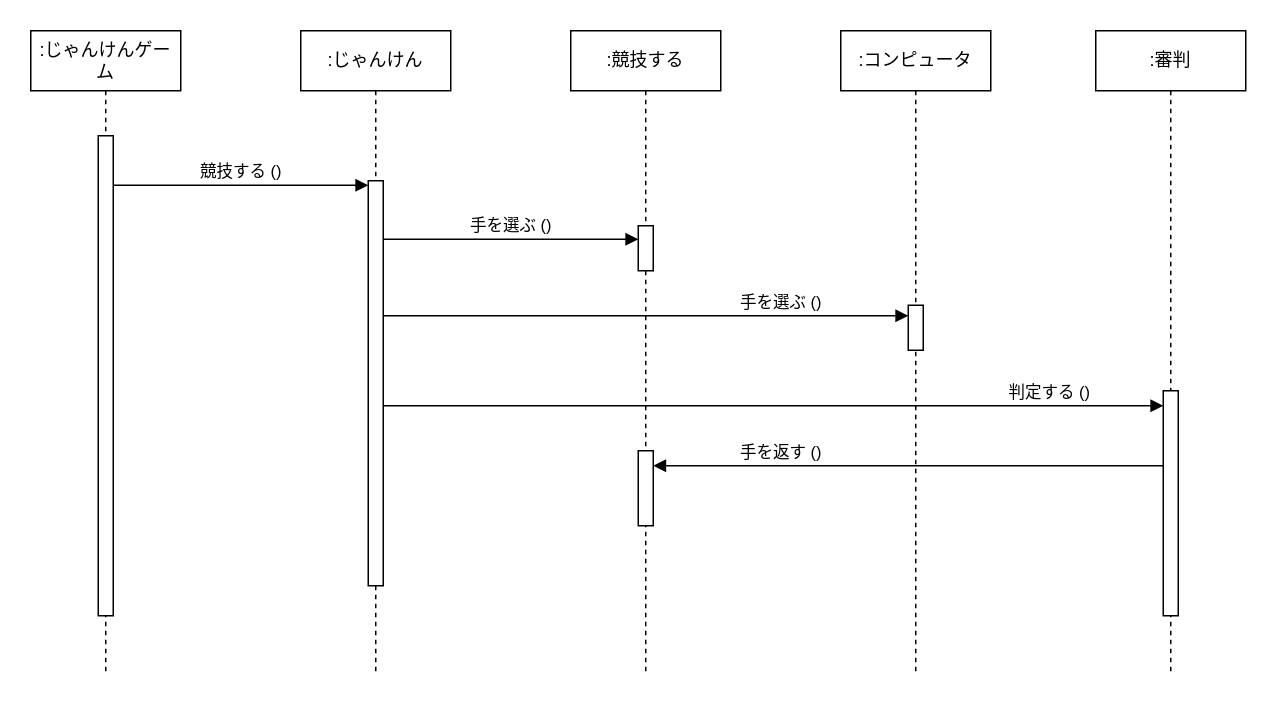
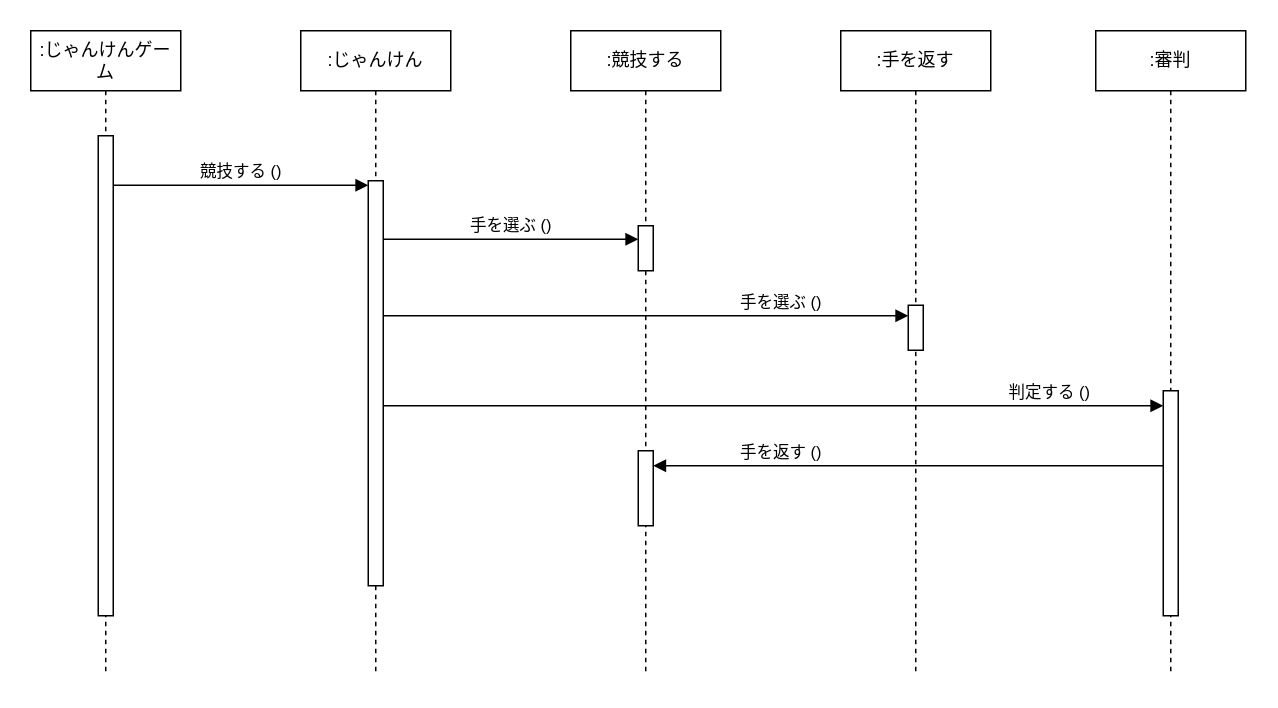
  <mxCell id="0" />
  <mxCell id="1" parent="0" />
  <mxCell id="2" value=":じゃんけんゲーム" style="shape=umlLifeline;perimeter=lifelinePerimeter;whiteSpace=wrap;html=1;container=0;dropTarget=0;collapsible=0;recursiveResize=0;outlineConnect=0;portConstraint=eastwest;newEdgeStyle={&quot;edgeStyle&quot;:&quot;elbowEdgeStyle&quot;,&quot;elbow&quot;:&quot;vertical&quot;,&quot;curved&quot;:0,&quot;rounded&quot;:0};" parent="1" vertex="1"><mxGeometry x="20" y="20" width="100" height="430" as="geometry" /></mxCell>
  <mxCell id="3" value="" style="html=1;points=[];perimeter=orthogonalPerimeter;outlineConnect=0;targetShapes=umlLifeline;portConstraint=eastwest;newEdgeStyle={&quot;edgeStyle&quot;:&quot;elbowEdgeStyle&quot;,&quot;elbow&quot;:&quot;vertical&quot;,&quot;curved&quot;:0,&quot;rounded&quot;:0};" parent="2" vertex="1"><mxGeometry x="45" y="70" width="10" height="320" as="geometry" /></mxCell>
  <mxCell id="4" value=":じゃんけん" style="shape=umlLifeline;perimeter=lifelinePerimeter;whiteSpace=wrap;html=1;container=0;dropTarget=0;collapsible=0;recursiveResize=0;outlineConnect=0;portConstraint=eastwest;newEdgeStyle={&quot;edgeStyle&quot;:&quot;elbowEdgeStyle&quot;,&quot;elbow&quot;:&quot;vertical&quot;,&quot;curved&quot;:0,&quot;rounded&quot;:0};" parent="1" vertex="1"><mxGeometry x="200" y="20" width="100" height="430" as="geometry" /></mxCell>
  <mxCell id="5" value="" style="html=1;points=[];perimeter=orthogonalPerimeter;outlineConnect=0;targetShapes=umlLifeline;portConstraint=eastwest;newEdgeStyle={&quot;edgeStyle&quot;:&quot;elbowEdgeStyle&quot;,&quot;elbow&quot;:&quot;vertical&quot;,&quot;curved&quot;:0,&quot;rounded&quot;:0};" parent="4" vertex="1"><mxGeometry x="45" y="100" width="10" height="270" as="geometry" /></mxCell>
  <mxCell id="6" value="競技する ()" style="html=1;verticalAlign=bottom;endArrow=block;edgeStyle=elbowEdgeStyle;elbow=horizontal;curved=0;rounded=0;" parent="1" source="3" target="5" edge="1"><mxGeometry relative="1" as="geometry"><mxPoint x="75" y="123" as="sourcePoint" /><Array as="points"><mxPoint x="160" y="123" /></Array><mxPoint x="245" y="123" as="targetPoint" /></mxGeometry></mxCell>
  <mxCell id="7" value=":競技する" style="shape=umlLifeline;perimeter=lifelinePerimeter;whiteSpace=wrap;html=1;container=0;dropTarget=0;collapsible=0;recursiveResize=0;outlineConnect=0;portConstraint=eastwest;newEdgeStyle={&quot;edgeStyle&quot;:&quot;elbowEdgeStyle&quot;,&quot;elbow&quot;:&quot;vertical&quot;,&quot;curved&quot;:0,&quot;rounded&quot;:0};" vertex="1" parent="1"><mxGeometry x="380" y="20" width="100" height="430" as="geometry" /></mxCell>
  <mxCell id="8" value="" style="html=1;points=[];perimeter=orthogonalPerimeter;outlineConnect=0;targetShapes=umlLifeline;portConstraint=eastwest;newEdgeStyle={&quot;edgeStyle&quot;:&quot;elbowEdgeStyle&quot;,&quot;elbow&quot;:&quot;vertical&quot;,&quot;curved&quot;:0,&quot;rounded&quot;:0};" vertex="1" parent="7"><mxGeometry x="45" y="130" width="10" height="30" as="geometry" /></mxCell>
  <mxCell id="9" value="" style="html=1;points=[];perimeter=orthogonalPerimeter;outlineConnect=0;targetShapes=umlLifeline;portConstraint=eastwest;newEdgeStyle={&quot;edgeStyle&quot;:&quot;elbowEdgeStyle&quot;,&quot;elbow&quot;:&quot;vertical&quot;,&quot;curved&quot;:0,&quot;rounded&quot;:0};" vertex="1" parent="7"><mxGeometry x="45" y="280" width="10" height="50" as="geometry" /></mxCell>
  <mxCell id="10" value="手を選ぶ ()" style="html=1;verticalAlign=bottom;endArrow=block;edgeStyle=elbowEdgeStyle;elbow=horizontal;curved=0;rounded=0;" edge="1" parent="1"><mxGeometry relative="1" as="geometry"><mxPoint x="255" y="159" as="sourcePoint" /><Array as="points"><mxPoint x="345" y="159" /></Array><mxPoint x="425" y="159" as="targetPoint" /></mxGeometry></mxCell>
- <mxCell id="11" value=":コンピュータ" style="shape=umlLifeline;perimeter=lifelinePerimeter;whiteSpace=wrap;html=1;container=0;dropTarget=0;collapsible=0;recursiveResize=0;outlineConnect=0;portConstraint=eastwest;newEdgeStyle={&quot;edgeStyle&quot;:&quot;elbowEdgeStyle&quot;,&quot;elbow&quot;:&quot;vertical&quot;,&quot;curved&quot;:0,&quot;rounded&quot;:0};" vertex="1" parent="1"><mxGeometry x="560" y="20" width="100" height="430" as="geometry" /></mxCell>
+ <mxCell id="11" value=":手を返す" style="shape=umlLifeline;perimeter=lifelinePerimeter;whiteSpace=wrap;html=1;container=0;dropTarget=0;collapsible=0;recursiveResize=0;outlineConnect=0;portConstraint=eastwest;newEdgeStyle={&quot;edgeStyle&quot;:&quot;elbowEdgeStyle&quot;,&quot;elbow&quot;:&quot;vertical&quot;,&quot;curved&quot;:0,&quot;rounded&quot;:0};" vertex="1" parent="1"><mxGeometry x="560" y="20" width="100" height="430" as="geometry" /></mxCell>
  <mxCell id="12" value="" style="html=1;points=[];perimeter=orthogonalPerimeter;outlineConnect=0;targetShapes=umlLifeline;portConstraint=eastwest;newEdgeStyle={&quot;edgeStyle&quot;:&quot;elbowEdgeStyle&quot;,&quot;elbow&quot;:&quot;vertical&quot;,&quot;curved&quot;:0,&quot;rounded&quot;:0};" vertex="1" parent="11"><mxGeometry x="45" y="183" width="10" height="30" as="geometry" /></mxCell>
  <mxCell id="13" value="手を選ぶ ()" style="html=1;verticalAlign=bottom;endArrow=block;edgeStyle=elbowEdgeStyle;elbow=horizontal;curved=0;rounded=0;" edge="1" parent="1" source="5" target="12"><mxGeometry x="0.514" relative="1" as="geometry"><mxPoint x="300" y="210" as="sourcePoint" /><Array as="points"><mxPoint x="390" y="210" /></Array><mxPoint x="470" y="210" as="targetPoint" /><mxPoint as="offset" /></mxGeometry></mxCell>
  <mxCell id="14" value=":審判" style="shape=umlLifeline;perimeter=lifelinePerimeter;whiteSpace=wrap;html=1;container=0;dropTarget=0;collapsible=0;recursiveResize=0;outlineConnect=0;portConstraint=eastwest;newEdgeStyle={&quot;edgeStyle&quot;:&quot;elbowEdgeStyle&quot;,&quot;elbow&quot;:&quot;vertical&quot;,&quot;curved&quot;:0,&quot;rounded&quot;:0};" vertex="1" parent="1"><mxGeometry x="730" y="20" width="100" height="430" as="geometry" /></mxCell>
  <mxCell id="15" value="" style="html=1;points=[];perimeter=orthogonalPerimeter;outlineConnect=0;targetShapes=umlLifeline;portConstraint=eastwest;newEdgeStyle={&quot;edgeStyle&quot;:&quot;elbowEdgeStyle&quot;,&quot;elbow&quot;:&quot;vertical&quot;,&quot;curved&quot;:0,&quot;rounded&quot;:0};" vertex="1" parent="14"><mxGeometry x="45" y="240" width="10" height="150" as="geometry" /></mxCell>
  <mxCell id="16" value="判定する ()" style="html=1;verticalAlign=bottom;endArrow=block;edgeStyle=elbowEdgeStyle;elbow=horizontal;curved=0;rounded=0;" edge="1" parent="1" source="5" target="15"><mxGeometry x="0.709" relative="1" as="geometry"><mxPoint x="270" y="270" as="sourcePoint" /><Array as="points"><mxPoint x="405" y="270" /></Array><mxPoint x="620" y="270" as="targetPoint" /><mxPoint as="offset" /></mxGeometry></mxCell>
  <mxCell id="17" value="手を返す ()" style="html=1;verticalAlign=bottom;endArrow=block;edgeStyle=elbowEdgeStyle;elbow=horizontal;curved=0;rounded=0;" edge="1" parent="1" source="15" target="9"><mxGeometry x="0.5" relative="1" as="geometry"><mxPoint x="470" y="310" as="sourcePoint" /><Array as="points"><mxPoint x="560" y="310" /></Array><mxPoint x="640" y="310" as="targetPoint" /><mxPoint as="offset" /></mxGeometry></mxCell>
